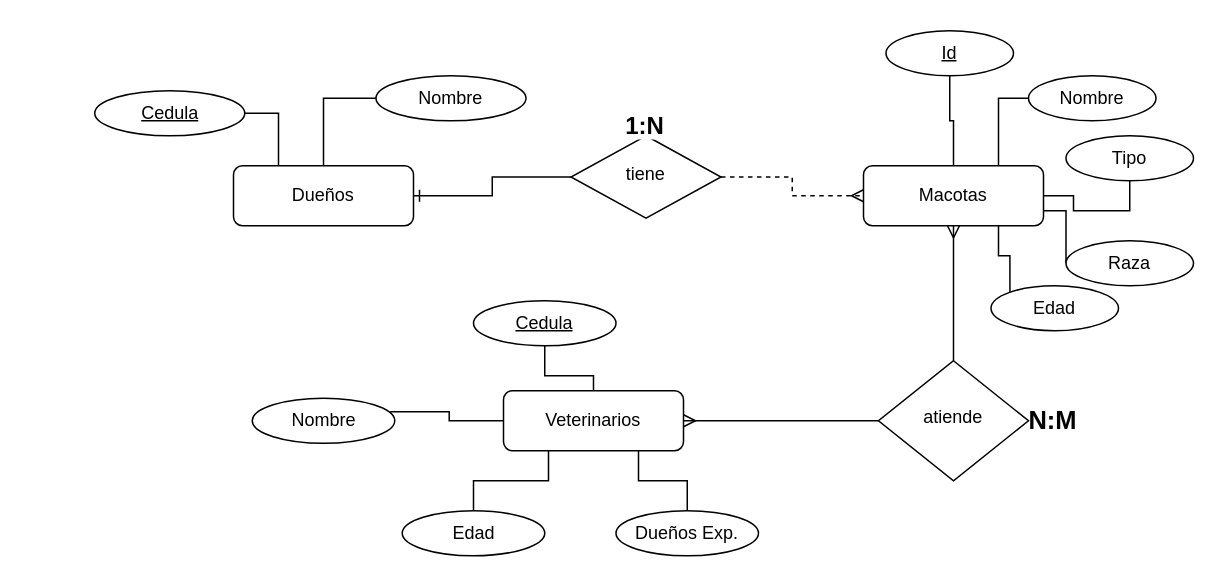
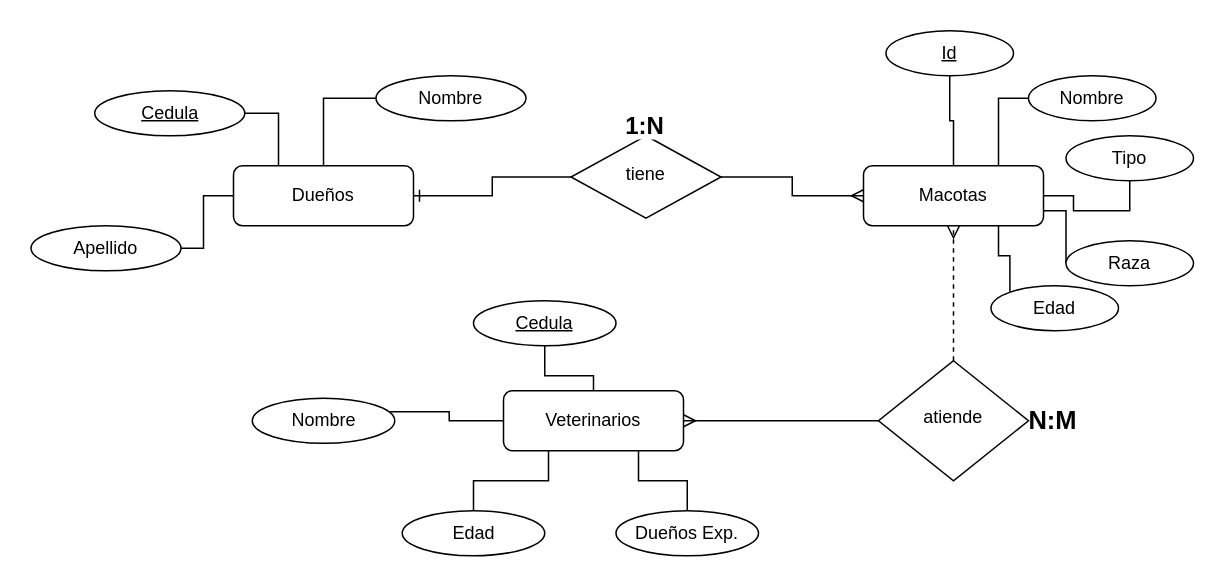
  <mxCell id="0" />
  <mxCell id="1" parent="0" />
  <mxCell id="2" style="edgeStyle=orthogonalEdgeStyle;rounded=0;orthogonalLoop=1;jettySize=auto;html=1;entryX=0;entryY=0.5;entryDx=0;entryDy=0;endArrow=none;endFill=0;startArrow=ERone;startFill=0;" edge="1" parent="1" source="6" target="8"><mxGeometry relative="1" as="geometry" /></mxCell>
  <mxCell id="3" style="edgeStyle=orthogonalEdgeStyle;rounded=0;orthogonalLoop=1;jettySize=auto;html=1;exitX=0.25;exitY=0;exitDx=0;exitDy=0;entryX=1;entryY=0.5;entryDx=0;entryDy=0;endArrow=none;endFill=0;" edge="1" parent="1" source="6" target="25"><mxGeometry relative="1" as="geometry" /></mxCell>
  <mxCell id="4" style="edgeStyle=orthogonalEdgeStyle;rounded=0;orthogonalLoop=1;jettySize=auto;html=1;entryX=0;entryY=0.5;entryDx=0;entryDy=0;exitX=0.5;exitY=0;exitDx=0;exitDy=0;endArrow=none;endFill=0;" edge="1" parent="1" source="6" target="24"><mxGeometry relative="1" as="geometry" /></mxCell>
+ <mxCell id="5" style="edgeStyle=orthogonalEdgeStyle;rounded=0;orthogonalLoop=1;jettySize=auto;html=1;endArrow=none;endFill=0;" edge="1" parent="1" source="6" target="23"><mxGeometry relative="1" as="geometry" /></mxCell>
  <mxCell id="6" value="Dueños" style="rounded=1;whiteSpace=wrap;html=1;fontSize=12;glass=0;strokeWidth=1;shadow=0;" parent="1" vertex="1"><mxGeometry x="155" y="110" width="120" height="40" as="geometry" /></mxCell>
- <mxCell id="7" style="edgeStyle=orthogonalEdgeStyle;rounded=0;orthogonalLoop=1;jettySize=auto;html=1;endArrow=ERmany;endFill=0;dashed=1;" edge="1" parent="1" source="8" target="14"><mxGeometry relative="1" as="geometry" /></mxCell>
+ <mxCell id="7" style="edgeStyle=orthogonalEdgeStyle;rounded=0;orthogonalLoop=1;jettySize=auto;html=1;endArrow=ERmany;endFill=0;" edge="1" parent="1" source="8" target="14"><mxGeometry relative="1" as="geometry" /></mxCell>
  <mxCell id="8" value="tiene" style="rhombus;whiteSpace=wrap;html=1;shadow=0;fontFamily=Helvetica;fontSize=12;align=center;strokeWidth=1;spacing=6;spacingTop=-4;" parent="1" vertex="1"><mxGeometry x="380" y="90" width="100" height="55" as="geometry" /></mxCell>
  <mxCell id="9" value="" style="edgeStyle=orthogonalEdgeStyle;rounded=0;orthogonalLoop=1;jettySize=auto;html=1;endArrow=none;endFill=0;" edge="1" parent="1" source="14" target="28"><mxGeometry relative="1" as="geometry" /></mxCell>
  <mxCell id="10" style="edgeStyle=orthogonalEdgeStyle;rounded=0;orthogonalLoop=1;jettySize=auto;html=1;exitX=0.75;exitY=0;exitDx=0;exitDy=0;entryX=0;entryY=0.5;entryDx=0;entryDy=0;endArrow=none;endFill=0;" edge="1" parent="1" source="14" target="29"><mxGeometry relative="1" as="geometry" /></mxCell>
  <mxCell id="11" style="edgeStyle=orthogonalEdgeStyle;rounded=0;orthogonalLoop=1;jettySize=auto;html=1;exitX=1;exitY=0.5;exitDx=0;exitDy=0;entryX=0.5;entryY=1;entryDx=0;entryDy=0;endArrow=none;endFill=0;" edge="1" parent="1" source="14" target="30"><mxGeometry relative="1" as="geometry" /></mxCell>
  <mxCell id="12" style="edgeStyle=orthogonalEdgeStyle;rounded=0;orthogonalLoop=1;jettySize=auto;html=1;exitX=0.75;exitY=1;exitDx=0;exitDy=0;entryX=0;entryY=0;entryDx=0;entryDy=0;endArrow=none;endFill=0;" edge="1" parent="1" source="14" target="37"><mxGeometry relative="1" as="geometry" /></mxCell>
  <mxCell id="13" style="edgeStyle=orthogonalEdgeStyle;rounded=0;orthogonalLoop=1;jettySize=auto;html=1;exitX=1;exitY=0.75;exitDx=0;exitDy=0;entryX=0;entryY=0.5;entryDx=0;entryDy=0;endArrow=none;endFill=0;" edge="1" parent="1" source="14" target="31"><mxGeometry relative="1" as="geometry" /></mxCell>
  <mxCell id="14" value="Macotas" style="rounded=1;whiteSpace=wrap;html=1;fontSize=12;glass=0;strokeWidth=1;shadow=0;" parent="1" vertex="1"><mxGeometry x="575" y="110" width="120" height="40" as="geometry" /></mxCell>
- <mxCell id="15" style="edgeStyle=orthogonalEdgeStyle;rounded=0;orthogonalLoop=1;jettySize=auto;html=1;endArrow=ERmany;endFill=0;" edge="1" parent="1" source="18" target="14"><mxGeometry relative="1" as="geometry" /></mxCell>
+ <mxCell id="15" style="edgeStyle=orthogonalEdgeStyle;rounded=0;orthogonalLoop=1;jettySize=auto;html=1;endArrow=ERmany;endFill=0;dashed=1;" edge="1" parent="1" source="18" target="14"><mxGeometry relative="1" as="geometry" /></mxCell>
  <mxCell id="16" value="N:M" style="edgeLabel;html=1;align=center;verticalAlign=middle;resizable=0;points=[];fontSize=17;fontStyle=1" vertex="1" connectable="0" parent="15"><mxGeometry x="0.067" y="-1" relative="1" as="geometry"><mxPoint x="64" y="88" as="offset" /></mxGeometry></mxCell>
  <mxCell id="17" style="edgeStyle=orthogonalEdgeStyle;rounded=0;orthogonalLoop=1;jettySize=auto;html=1;entryX=1;entryY=0.5;entryDx=0;entryDy=0;endArrow=ERmany;endFill=0;" edge="1" parent="1" source="18" target="22"><mxGeometry relative="1" as="geometry" /></mxCell>
  <mxCell id="18" value="atiende" style="rhombus;whiteSpace=wrap;html=1;shadow=0;fontFamily=Helvetica;fontSize=12;align=center;strokeWidth=1;spacing=6;spacingTop=-4;" parent="1" vertex="1"><mxGeometry x="585" y="240" width="100" height="80" as="geometry" /></mxCell>
  <mxCell id="19" value="" style="edgeStyle=orthogonalEdgeStyle;rounded=0;orthogonalLoop=1;jettySize=auto;html=1;exitX=0.75;exitY=1;exitDx=0;exitDy=0;endArrow=none;endFill=0;" edge="1" parent="1" source="22" target="32"><mxGeometry relative="1" as="geometry" /></mxCell>
  <mxCell id="20" style="edgeStyle=orthogonalEdgeStyle;rounded=0;orthogonalLoop=1;jettySize=auto;html=1;exitX=0.25;exitY=1;exitDx=0;exitDy=0;endArrow=none;endFill=0;" edge="1" parent="1" source="22" target="33"><mxGeometry relative="1" as="geometry" /></mxCell>
  <mxCell id="21" style="edgeStyle=orthogonalEdgeStyle;rounded=0;orthogonalLoop=1;jettySize=auto;html=1;exitX=0;exitY=0.5;exitDx=0;exitDy=0;entryX=0.968;entryY=0.3;entryDx=0;entryDy=0;entryPerimeter=0;endArrow=none;endFill=0;" edge="1" parent="1" source="22" target="34"><mxGeometry relative="1" as="geometry"><mxPoint x="320" y="310" as="targetPoint" /></mxGeometry></mxCell>
  <mxCell id="22" value="Veterinarios" style="rounded=1;whiteSpace=wrap;html=1;fontSize=12;glass=0;strokeWidth=1;shadow=0;" parent="1" vertex="1"><mxGeometry x="335" y="260" width="120" height="40" as="geometry" /></mxCell>
+ <mxCell id="23" value="Apellido" style="ellipse;whiteSpace=wrap;html=1;rounded=1;glass=0;strokeWidth=1;shadow=0;" vertex="1" parent="1"><mxGeometry x="20" y="150" width="100" height="30" as="geometry" /></mxCell>
  <mxCell id="24" value="Nombre" style="ellipse;whiteSpace=wrap;html=1;rounded=1;glass=0;strokeWidth=1;shadow=0;" vertex="1" parent="1"><mxGeometry x="250" y="50" width="100" height="30" as="geometry" /></mxCell>
  <mxCell id="25" value="&lt;u&gt;Cedula&lt;/u&gt;" style="ellipse;whiteSpace=wrap;html=1;rounded=1;glass=0;strokeWidth=1;shadow=0;" vertex="1" parent="1"><mxGeometry x="62.5" y="60" width="100" height="30" as="geometry" /></mxCell>
  <mxCell id="26" style="edgeStyle=orthogonalEdgeStyle;rounded=0;orthogonalLoop=1;jettySize=auto;html=1;exitX=0.5;exitY=1;exitDx=0;exitDy=0;" edge="1" parent="1" source="24" target="24"><mxGeometry relative="1" as="geometry" /></mxCell>
  <mxCell id="27" value="1:N" style="edgeLabel;html=1;align=center;verticalAlign=middle;resizable=0;points=[];fontSize=16;fontStyle=1" vertex="1" connectable="0" parent="1"><mxGeometry x="340" y="130" as="geometry"><mxPoint x="88" y="-48" as="offset" /></mxGeometry></mxCell>
  <mxCell id="28" value="&lt;u&gt;Id&lt;/u&gt;" style="ellipse;whiteSpace=wrap;html=1;rounded=1;glass=0;strokeWidth=1;shadow=0;" vertex="1" parent="1"><mxGeometry x="590" y="20" width="85" height="30" as="geometry" /></mxCell>
  <mxCell id="29" value="Nombre" style="ellipse;whiteSpace=wrap;html=1;rounded=1;glass=0;strokeWidth=1;shadow=0;" vertex="1" parent="1"><mxGeometry x="685" y="50" width="85" height="30" as="geometry" /></mxCell>
  <mxCell id="30" value="Tipo" style="ellipse;whiteSpace=wrap;html=1;rounded=1;glass=0;strokeWidth=1;shadow=0;" vertex="1" parent="1"><mxGeometry x="710" y="90" width="85" height="30" as="geometry" /></mxCell>
  <mxCell id="31" value="Raza" style="ellipse;whiteSpace=wrap;html=1;rounded=1;glass=0;strokeWidth=1;shadow=0;" vertex="1" parent="1"><mxGeometry x="710" y="160" width="85" height="30" as="geometry" /></mxCell>
  <mxCell id="32" value="Dueños Exp." style="ellipse;whiteSpace=wrap;html=1;rounded=1;glass=0;strokeWidth=1;shadow=0;" vertex="1" parent="1"><mxGeometry x="410" y="340" width="95" height="30" as="geometry" /></mxCell>
  <mxCell id="33" value="Edad" style="ellipse;whiteSpace=wrap;html=1;rounded=1;glass=0;strokeWidth=1;shadow=0;" vertex="1" parent="1"><mxGeometry x="267.5" y="340" width="95" height="30" as="geometry" /></mxCell>
  <mxCell id="34" value="Nombre" style="ellipse;whiteSpace=wrap;html=1;rounded=1;glass=0;strokeWidth=1;shadow=0;" vertex="1" parent="1"><mxGeometry x="167.5" y="265" width="95" height="30" as="geometry" /></mxCell>
  <mxCell id="35" style="edgeStyle=orthogonalEdgeStyle;rounded=0;orthogonalLoop=1;jettySize=auto;html=1;entryX=0.5;entryY=0;entryDx=0;entryDy=0;endArrow=none;endFill=0;" edge="1" parent="1" source="36" target="22"><mxGeometry relative="1" as="geometry" /></mxCell>
  <mxCell id="36" value="&lt;u&gt;Cedula&lt;/u&gt;" style="ellipse;whiteSpace=wrap;html=1;rounded=1;glass=0;strokeWidth=1;shadow=0;" vertex="1" parent="1"><mxGeometry x="315" y="200" width="95" height="30" as="geometry" /></mxCell>
  <mxCell id="37" value="Edad" style="ellipse;whiteSpace=wrap;html=1;rounded=1;glass=0;strokeWidth=1;shadow=0;" vertex="1" parent="1"><mxGeometry x="660" y="190" width="85" height="30" as="geometry" /></mxCell>
